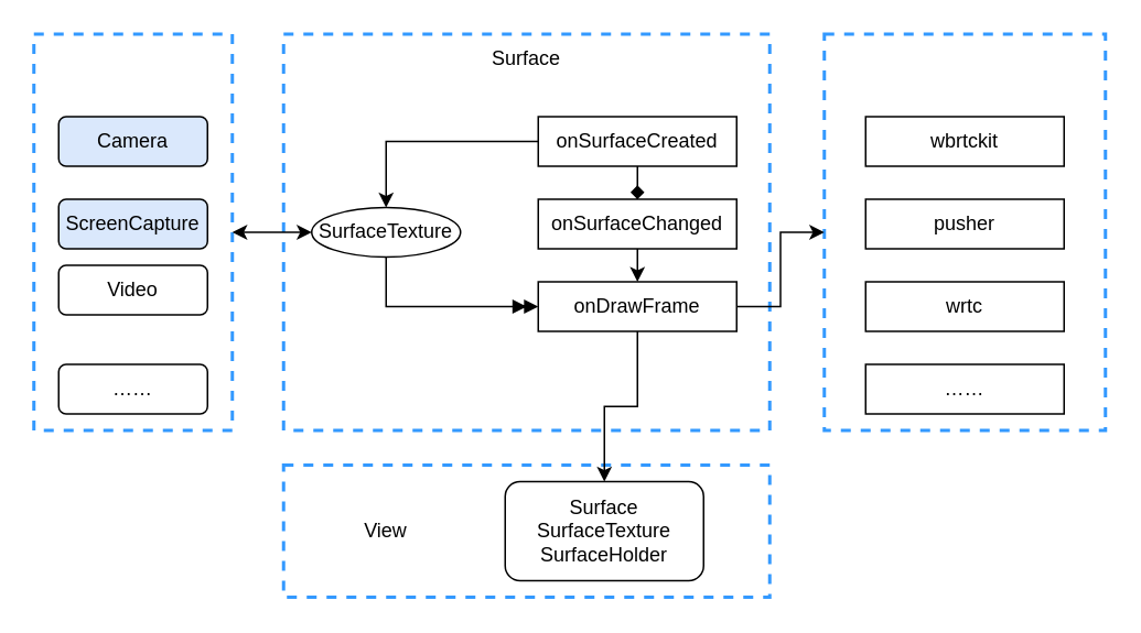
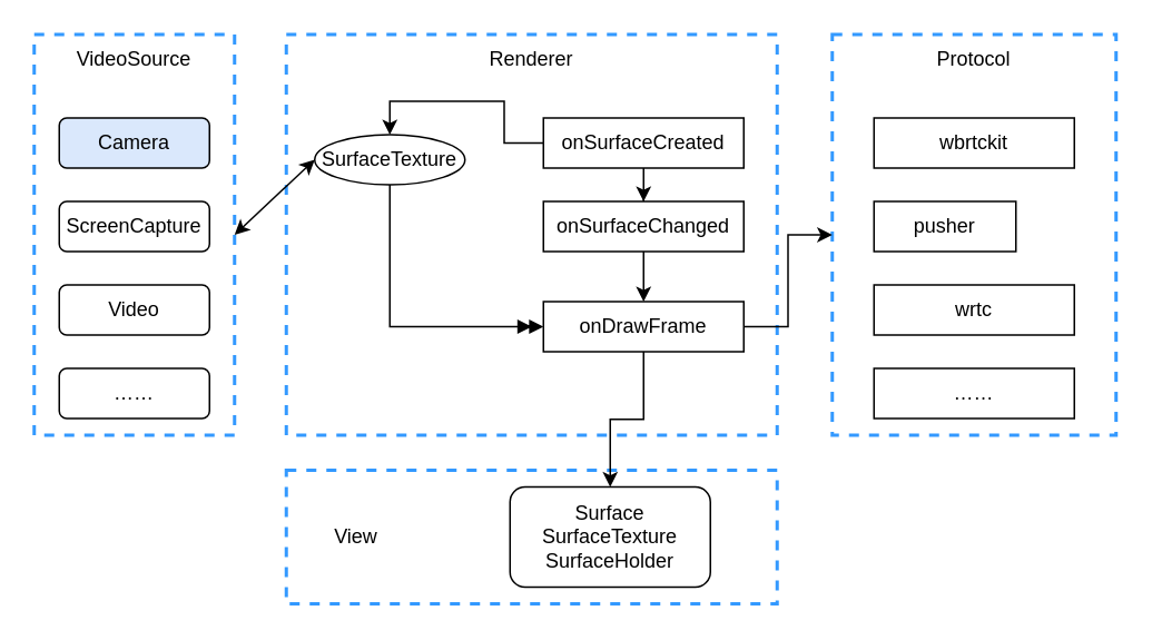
  <mxCell id="0" />
  <mxCell id="1" parent="0" />
  <mxCell id="2" value="" style="rounded=0;whiteSpace=wrap;html=1;dashed=1;strokeColor=#3399FF;strokeWidth=2;fillColor=none;" vertex="1" parent="1"><mxGeometry x="171" y="281" width="294" height="80" as="geometry" /></mxCell>
  <mxCell id="3" value="" style="rounded=0;whiteSpace=wrap;html=1;strokeColor=#3399FF;strokeWidth=2;fillColor=none;dashed=1;" vertex="1" parent="1"><mxGeometry x="498" y="20" width="170" height="240" as="geometry" /></mxCell>
  <mxCell id="4" value="" style="rounded=0;whiteSpace=wrap;html=1;fillColor=none;strokeColor=#3399FF;dashed=1;perimeterSpacing=0;strokeWidth=2;" vertex="1" parent="1"><mxGeometry x="20" y="20" width="120" height="240" as="geometry" /></mxCell>
  <mxCell id="5" value="" style="rounded=0;whiteSpace=wrap;html=1;strokeColor=#3399FF;strokeWidth=2;fillColor=none;dashed=1;" vertex="1" parent="1"><mxGeometry x="171" y="20" width="294" height="240" as="geometry" /></mxCell>
  <mxCell id="6" value="Camera" style="rounded=1;whiteSpace=wrap;html=1;fillColor=#dae8fc;" vertex="1" parent="1"><mxGeometry x="35" y="70" width="90" height="30" as="geometry" /></mxCell>
- <mxCell id="7" value="ScreenCapture" style="rounded=1;whiteSpace=wrap;html=1;fillColor=#dae8fc;" vertex="1" parent="1"><mxGeometry x="35" y="120" width="90" height="30" as="geometry" /></mxCell>
- <mxCell id="8" value="Video" style="rounded=1;whiteSpace=wrap;html=1;" vertex="1" parent="1"><mxGeometry x="35" y="160" width="90" height="30" as="geometry" /></mxCell>
+ <mxCell id="7" value="ScreenCapture" style="rounded=1;whiteSpace=wrap;html=1;" vertex="1" parent="1"><mxGeometry x="35" y="120" width="90" height="30" as="geometry" /></mxCell>
+ <mxCell id="8" value="Video" style="rounded=1;whiteSpace=wrap;html=1;" vertex="1" parent="1"><mxGeometry x="35" y="170" width="90" height="30" as="geometry" /></mxCell>
  <mxCell id="9" value="……" style="rounded=1;whiteSpace=wrap;html=1;" vertex="1" parent="1"><mxGeometry x="35" y="220" width="90" height="30" as="geometry" /></mxCell>
+ <mxCell id="10" value="VideoSource" style="text;html=1;strokeColor=none;fillColor=none;align=center;verticalAlign=middle;whiteSpace=wrap;rounded=0;dashed=1;" vertex="1" parent="1"><mxGeometry x="50" y="20" width="60" height="30" as="geometry" /></mxCell>
  <mxCell id="11" value="" style="edgeStyle=orthogonalEdgeStyle;rounded=0;orthogonalLoop=1;jettySize=auto;html=1;strokeColor=default;exitX=0.5;exitY=1;exitDx=0;exitDy=0;entryX=0;entryY=0.5;entryDx=0;entryDy=0;endArrow=doubleBlock;endFill=1;" edge="1" parent="1" source="12" target="19"><mxGeometry relative="1" as="geometry" /></mxCell>
- <mxCell id="12" value="SurfaceTexture" style="ellipse;whiteSpace=wrap;html=1;strokeColor=#000000;fillColor=default;" vertex="1" parent="1"><mxGeometry x="188" y="125" width="90" height="30" as="geometry" /></mxCell>
+ <mxCell id="12" value="SurfaceTexture" style="ellipse;whiteSpace=wrap;html=1;strokeColor=#000000;fillColor=default;" vertex="1" parent="1"><mxGeometry x="188" y="80" width="90" height="30" as="geometry" /></mxCell>
  <mxCell id="13" value="" style="endArrow=classic;startArrow=classic;html=1;rounded=0;strokeColor=default;exitX=1;exitY=0.5;exitDx=0;exitDy=0;entryX=0;entryY=0.5;entryDx=0;entryDy=0;" edge="1" parent="1" source="4" target="12"><mxGeometry width="50" height="50" relative="1" as="geometry"><mxPoint x="321" y="130" as="sourcePoint" /><mxPoint x="371" y="80" as="targetPoint" /></mxGeometry></mxCell>
  <mxCell id="14" style="edgeStyle=orthogonalEdgeStyle;rounded=0;orthogonalLoop=1;jettySize=auto;html=1;exitX=0;exitY=0.5;exitDx=0;exitDy=0;entryX=0.5;entryY=0;entryDx=0;entryDy=0;strokeColor=default;" edge="1" parent="1" source="16" target="12"><mxGeometry relative="1" as="geometry" /></mxCell>
- <mxCell id="15" value="" style="edgeStyle=orthogonalEdgeStyle;rounded=0;orthogonalLoop=1;jettySize=auto;html=1;strokeColor=default;endArrow=diamond;" edge="1" parent="1" source="16" target="22"><mxGeometry relative="1" as="geometry" /></mxCell>
+ <mxCell id="15" value="" style="edgeStyle=orthogonalEdgeStyle;rounded=0;orthogonalLoop=1;jettySize=auto;html=1;strokeColor=default;" edge="1" parent="1" source="16" target="22"><mxGeometry relative="1" as="geometry" /></mxCell>
  <mxCell id="16" value="onSurfaceCreated" style="rounded=0;whiteSpace=wrap;html=1;strokeColor=#000000;strokeWidth=1;fillColor=default;" vertex="1" parent="1"><mxGeometry x="325" y="70" width="120" height="30" as="geometry" /></mxCell>
  <mxCell id="17" value="" style="edgeStyle=orthogonalEdgeStyle;rounded=0;orthogonalLoop=1;jettySize=auto;html=1;endArrow=classic;endFill=1;strokeColor=default;entryX=0.5;entryY=0;entryDx=0;entryDy=0;" edge="1" parent="1" source="19" target="27"><mxGeometry relative="1" as="geometry"><mxPoint x="385" y="290" as="targetPoint" /></mxGeometry></mxCell>
  <mxCell id="18" style="edgeStyle=orthogonalEdgeStyle;rounded=0;orthogonalLoop=1;jettySize=auto;html=1;exitX=1;exitY=0.5;exitDx=0;exitDy=0;entryX=0;entryY=0.5;entryDx=0;entryDy=0;endArrow=classic;endFill=1;strokeColor=default;" edge="1" parent="1" source="19" target="3"><mxGeometry relative="1" as="geometry" /></mxCell>
- <mxCell id="19" value="onDrawFrame" style="rounded=0;whiteSpace=wrap;html=1;strokeColor=#000000;strokeWidth=1;fillColor=default;" vertex="1" parent="1"><mxGeometry x="325" y="170" width="120" height="30" as="geometry" /></mxCell>
- <mxCell id="20" value="Surface" style="text;html=1;strokeColor=none;fillColor=none;align=center;verticalAlign=middle;whiteSpace=wrap;rounded=0;dashed=1;" vertex="1" parent="1"><mxGeometry x="288" y="20" width="60" height="30" as="geometry" /></mxCell>
+ <mxCell id="19" value="onDrawFrame" style="rounded=0;whiteSpace=wrap;html=1;strokeColor=#000000;strokeWidth=1;fillColor=default;" vertex="1" parent="1"><mxGeometry x="325" y="180" width="120" height="30" as="geometry" /></mxCell>
+ <mxCell id="20" value="Renderer" style="text;html=1;strokeColor=none;fillColor=none;align=center;verticalAlign=middle;whiteSpace=wrap;rounded=0;dashed=1;" vertex="1" parent="1"><mxGeometry x="288" y="20" width="60" height="30" as="geometry" /></mxCell>
  <mxCell id="21" style="edgeStyle=orthogonalEdgeStyle;rounded=0;orthogonalLoop=1;jettySize=auto;html=1;exitX=0.5;exitY=1;exitDx=0;exitDy=0;entryX=0.5;entryY=0;entryDx=0;entryDy=0;strokeColor=default;" edge="1" parent="1" source="22" target="19"><mxGeometry relative="1" as="geometry" /></mxCell>
  <mxCell id="22" value="onSurfaceChanged" style="rounded=0;whiteSpace=wrap;html=1;strokeColor=#000000;strokeWidth=1;fillColor=default;" vertex="1" parent="1"><mxGeometry x="325" y="120" width="120" height="30" as="geometry" /></mxCell>
  <mxCell id="23" value="wbrtckit" style="rounded=0;whiteSpace=wrap;html=1;strokeColor=#000000;strokeWidth=1;fillColor=default;" vertex="1" parent="1"><mxGeometry x="523" y="70" width="120" height="30" as="geometry" /></mxCell>
- <mxCell id="24" value="pusher" style="rounded=0;whiteSpace=wrap;html=1;strokeColor=#000000;strokeWidth=1;fillColor=default;" vertex="1" parent="1"><mxGeometry x="523" y="120" width="120" height="30" as="geometry" /></mxCell>
+ <mxCell id="24" value="pusher" style="rounded=0;whiteSpace=wrap;html=1;strokeColor=#000000;strokeWidth=1;fillColor=default;" vertex="1" parent="1"><mxGeometry x="523" y="120" width="85" height="30" as="geometry" /></mxCell>
  <mxCell id="25" value="wrtc" style="rounded=0;whiteSpace=wrap;html=1;strokeColor=#000000;strokeWidth=1;fillColor=default;" vertex="1" parent="1"><mxGeometry x="523" y="170" width="120" height="30" as="geometry" /></mxCell>
+ <mxCell id="26" value="Protocol" style="text;html=1;strokeColor=none;fillColor=none;align=center;verticalAlign=middle;whiteSpace=wrap;rounded=0;dashed=1;" vertex="1" parent="1"><mxGeometry x="553" y="20" width="60" height="30" as="geometry" /></mxCell>
  <mxCell id="27" value="Surface&lt;br&gt;SurfaceTexture&lt;br&gt;SurfaceHolder" style="rounded=1;whiteSpace=wrap;html=1;strokeColor=#000000;strokeWidth=1;fillColor=default;" vertex="1" parent="1"><mxGeometry x="305" y="291" width="120" height="60" as="geometry" /></mxCell>
- <mxCell id="28" value="View" style="text;html=1;strokeColor=none;fillColor=none;align=center;verticalAlign=middle;whiteSpace=wrap;rounded=0;" vertex="1" parent="1"><mxGeometry x="203" y="306" width="60" height="30" as="geometry" /></mxCell>
+ <mxCell id="28" value="View" style="text;html=1;strokeColor=none;fillColor=none;align=center;verticalAlign=middle;whiteSpace=wrap;rounded=0;" vertex="1" parent="1"><mxGeometry x="183" y="306" width="60" height="30" as="geometry" /></mxCell>
  <mxCell id="29" value="……" style="rounded=0;whiteSpace=wrap;html=1;strokeColor=#000000;strokeWidth=1;fillColor=default;" vertex="1" parent="1"><mxGeometry x="523" y="220" width="120" height="30" as="geometry" /></mxCell>
